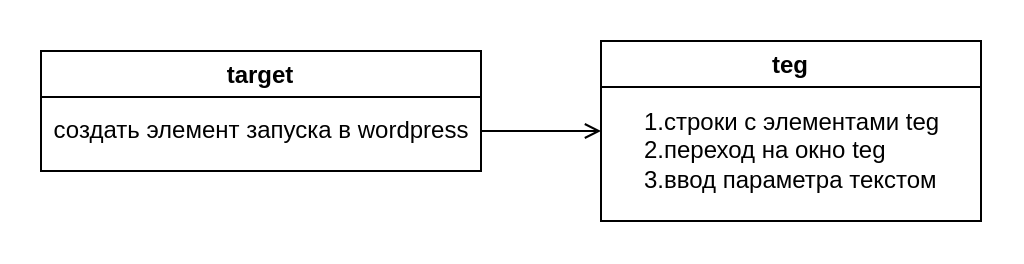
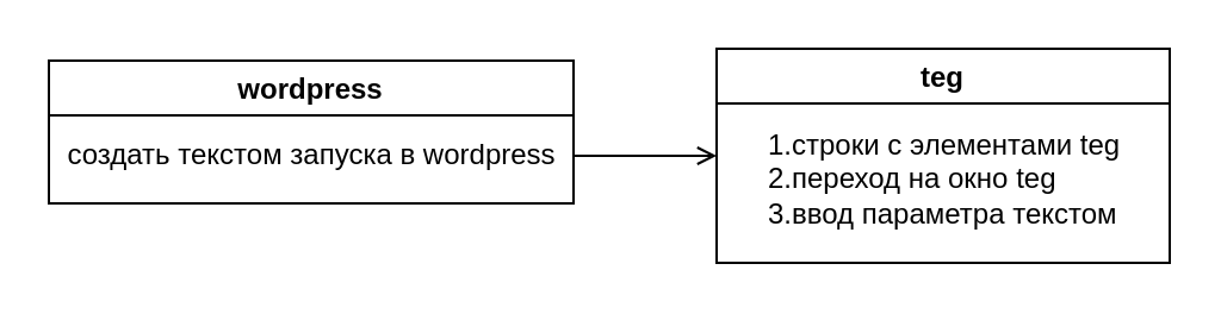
  <mxCell id="0" />
  <mxCell id="1" parent="0" />
- <mxCell id="2" value="target" style="swimlane;" vertex="1" parent="1"><mxGeometry x="20" y="25" width="220" height="60" as="geometry"><mxRectangle x="20" y="150" width="70" height="23" as="alternateBounds" /></mxGeometry></mxCell>
- <mxCell id="3" value="создать элемент запуска в wordpress" style="text;html=1;align=center;verticalAlign=middle;resizable=0;points=[];autosize=1;strokeColor=none;" vertex="1" parent="2"><mxGeometry y="30" width="220" height="20" as="geometry" /></mxCell>
+ <mxCell id="2" value="wordpress" style="swimlane;" vertex="1" parent="1"><mxGeometry x="20" y="25" width="220" height="60" as="geometry"><mxRectangle x="20" y="150" width="70" height="23" as="alternateBounds" /></mxGeometry></mxCell>
+ <mxCell id="3" value="создать текстом запуска в wordpress" style="text;html=1;align=center;verticalAlign=middle;resizable=0;points=[];autosize=1;strokeColor=none;" vertex="1" parent="2"><mxGeometry y="30" width="220" height="20" as="geometry" /></mxCell>
  <mxCell id="4" value="teg" style="swimlane;" vertex="1" parent="1"><mxGeometry x="300" y="20" width="190" height="90" as="geometry"><mxRectangle x="300" y="150" width="50" height="23" as="alternateBounds" /></mxGeometry></mxCell>
  <mxCell id="5" value="1.строки с элементами teg&lt;br&gt;2.переход на окно teg&lt;br&gt;3.ввод параметра текстом" style="text;html=1;align=left;verticalAlign=middle;resizable=0;points=[];autosize=1;strokeColor=none;" vertex="1" parent="4"><mxGeometry x="20" y="30" width="160" height="50" as="geometry" /></mxCell>
  <mxCell id="6" style="rounded=0;orthogonalLoop=1;jettySize=auto;html=1;entryX=0;entryY=0.5;entryDx=0;entryDy=0;endArrow=open;" edge="1" parent="1" source="3" target="4"><mxGeometry relative="1" as="geometry"><mxPoint x="320" y="65" as="targetPoint" /></mxGeometry></mxCell>
